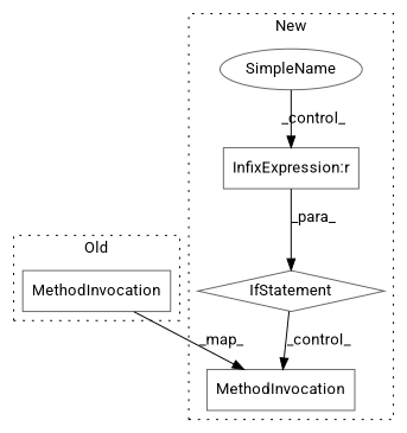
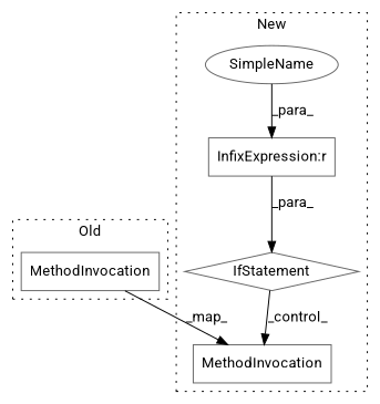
  digraph {
    fontname=Roboto
    node [a=32 color=gray40 fontname=Roboto l="20,1" shape=box]
    edge [fontname=Roboto]
    n1 [a=25 l="4,6" label=IfStatement s="4228,4266" shape=diamond]
    n2 [label=MethodInvocation s="5283,5318"]
    n3 [a=42 l=26 label=SimpleName s=4232 shape=ellipse]
    n4 [a=27 l=4 label="InfixExpression:r" s=4258]
    n5 [label=MethodInvocation s="5955,5990"]
    subgraph cluster_1 {
      label=New
      style=dotted
      n1
      n2
      n3
      n4
    }
    subgraph cluster_2 {
      label=Old
      style=dotted
      n5
    }
    n1 -> n2 [label=_control_]
-   n3 -> n4 [label=_control_]
+   n3 -> n4 [label=_para_]
    n4 -> n1 [label=_para_]
    n5 -> n2 [label=_map_]
  }
